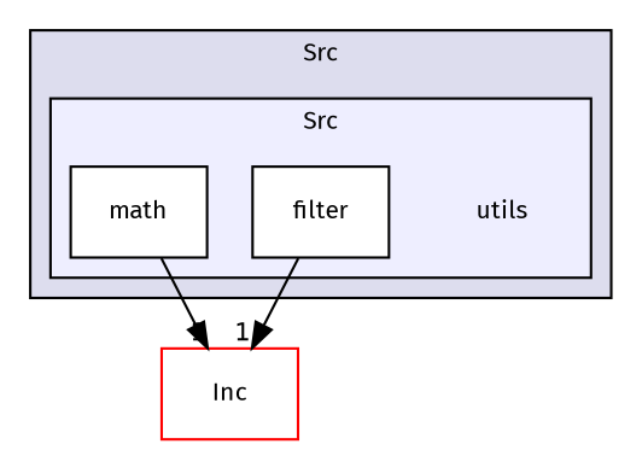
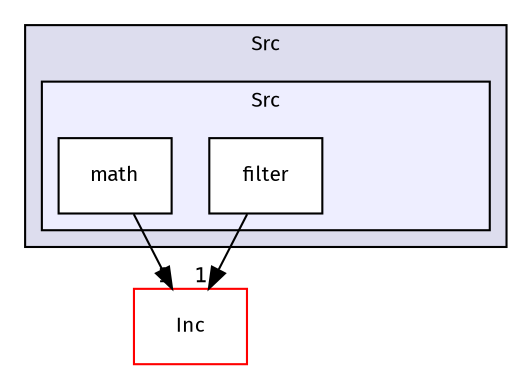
  digraph {
    compound=true
    fontname="Fira Sans"
    node [fontname="Fira Sans" fontsize=10 shape=box color=black fillcolor=white style=filled]
    edge [headlabel=1 labeldistance=1.5 labelfontname=Helvetica labelfontsize=10 fontname="Fira Sans"]
-   n1 [label=utils shape=plaintext color="" fillcolor="" style=""]
    n2 [label=filter]
    n3 [label=math]
    n4 [color=red label=Inc]
    subgraph cluster_1 {
      bgcolor="#ddddee"
      fontsize=10
      label=Src
      pencolor=black
      subgraph cluster_2 {
        bgcolor="#eeeeff"
        fontsize=10
        pencolor=black
-       n1
        n2
        n3
      }
    }
    n2 -> n4
    n3 -> n4
  }
